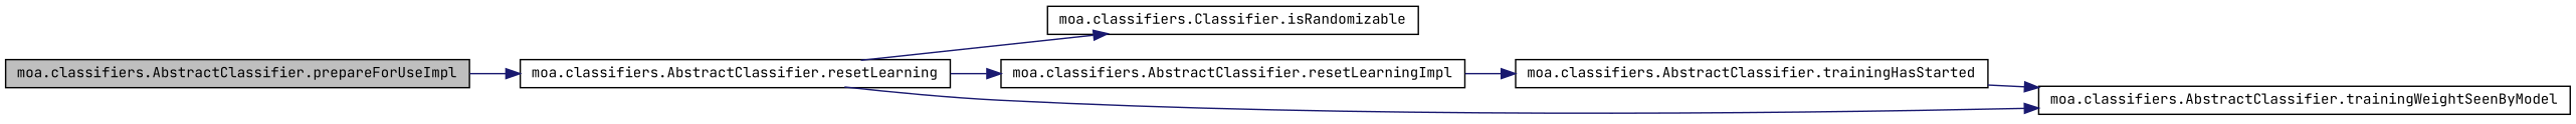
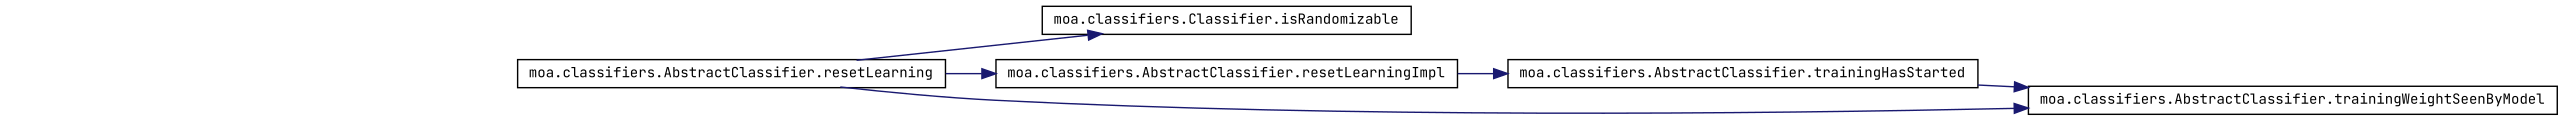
  digraph {
    fontname="JetBrains Mono"
    rankdir=LR
    node [color=black fillcolor=white fontname="JetBrains Mono" fontsize=10 shape=record style=filled]
    edge [color=midnightblue fontname="JetBrains Mono" fontsize=10 labelfontname=Helvetica labelfontsize=10 style=solid]
-   n1 [fillcolor=grey75 fontcolor=black height=0.2 label="moa.classifiers.AbstractClassifier.prepareForUseImpl" width=0.4]
    n2 [height=0.2 label="moa.classifiers.AbstractClassifier.resetLearning" width=0.4]
    n3 [height=0.2 label="moa.classifiers.Classifier.isRandomizable" width=0.4]
    n4 [height=0.2 label="moa.classifiers.AbstractClassifier.resetLearningImpl" width=0.4]
    n5 [height=0.2 label="moa.classifiers.AbstractClassifier.trainingWeightSeenByModel" width=0.4]
    n6 [height=0.2 label="moa.classifiers.AbstractClassifier.trainingHasStarted" width=0.4]
-   n1 -> n2
    n2 -> n3
    n2 -> n4
    n2 -> n5
    n4 -> n6
    n6 -> n5
  }
